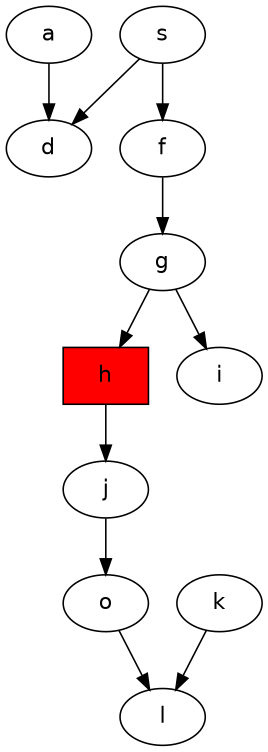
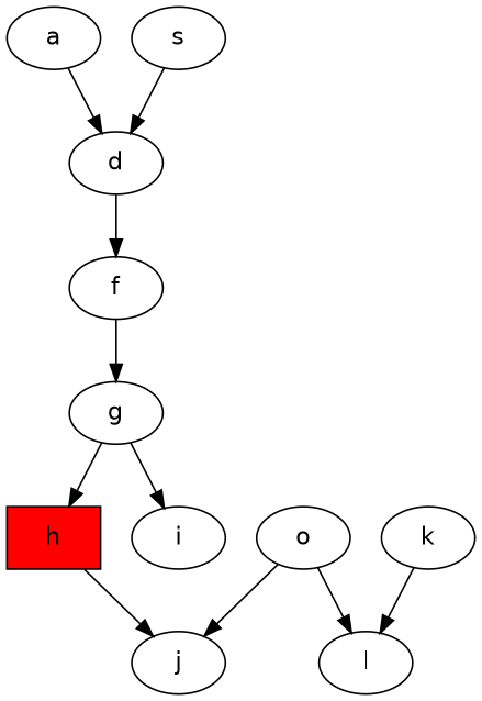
  digraph {
    fontname="DejaVu Sans"
    node [fontname="DejaVu Sans"]
    edge [fontname="DejaVu Sans"]
    a
    d
    s
    f
    g
    h [fillcolor=red shape=rectangle style=filled]
    i
    j
    o
    l
    k
    a -> d
-   s -> f
+   d -> f
    s -> d
    f -> g
    g -> h
    g -> i
    h -> j
-   j -> o
+   o -> j
    o -> l
    k -> l
  }
